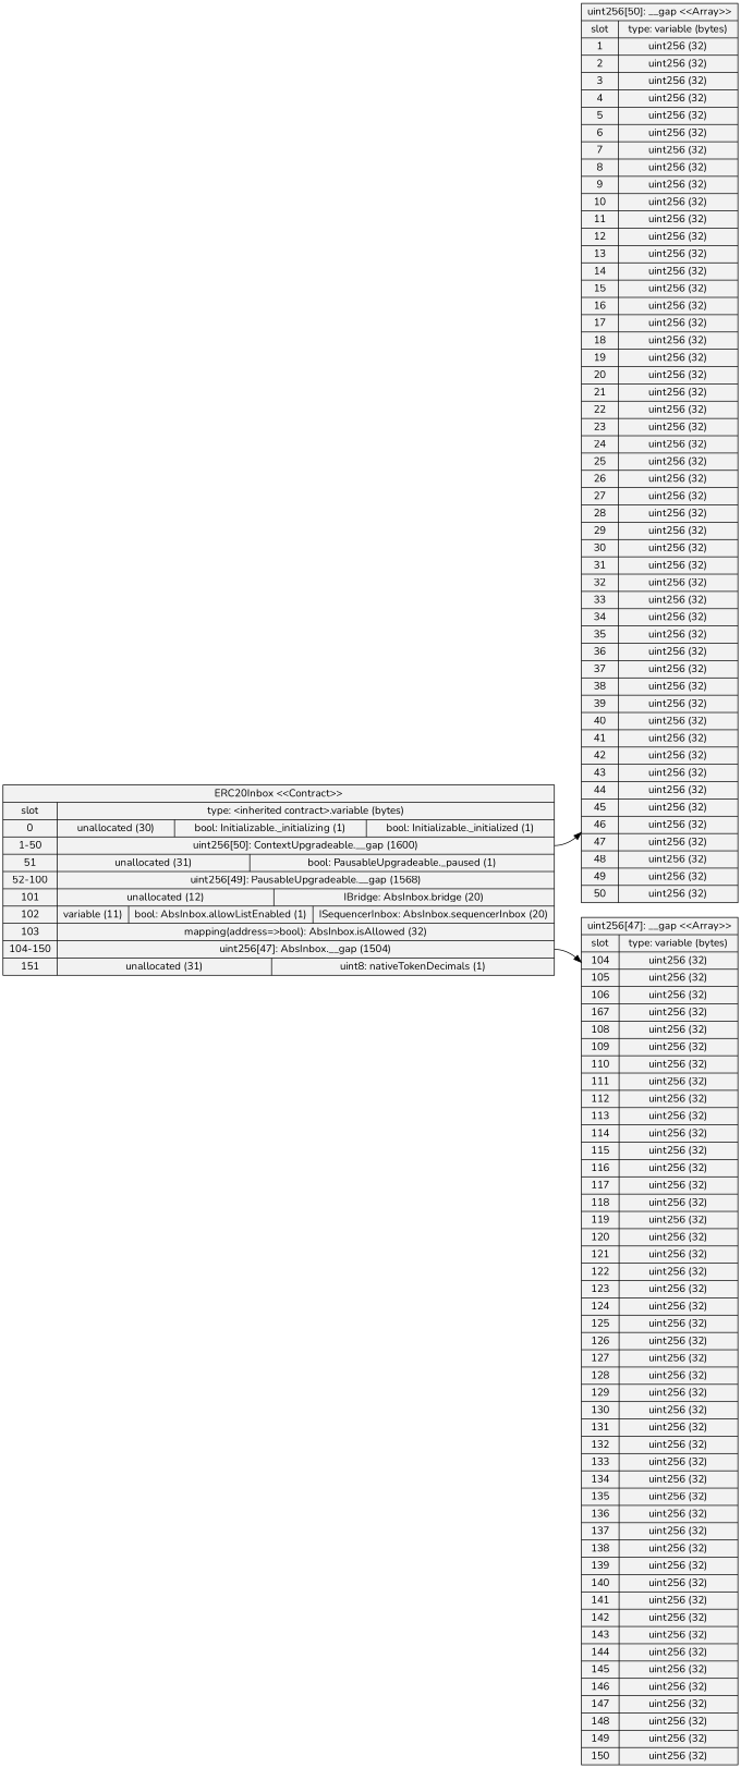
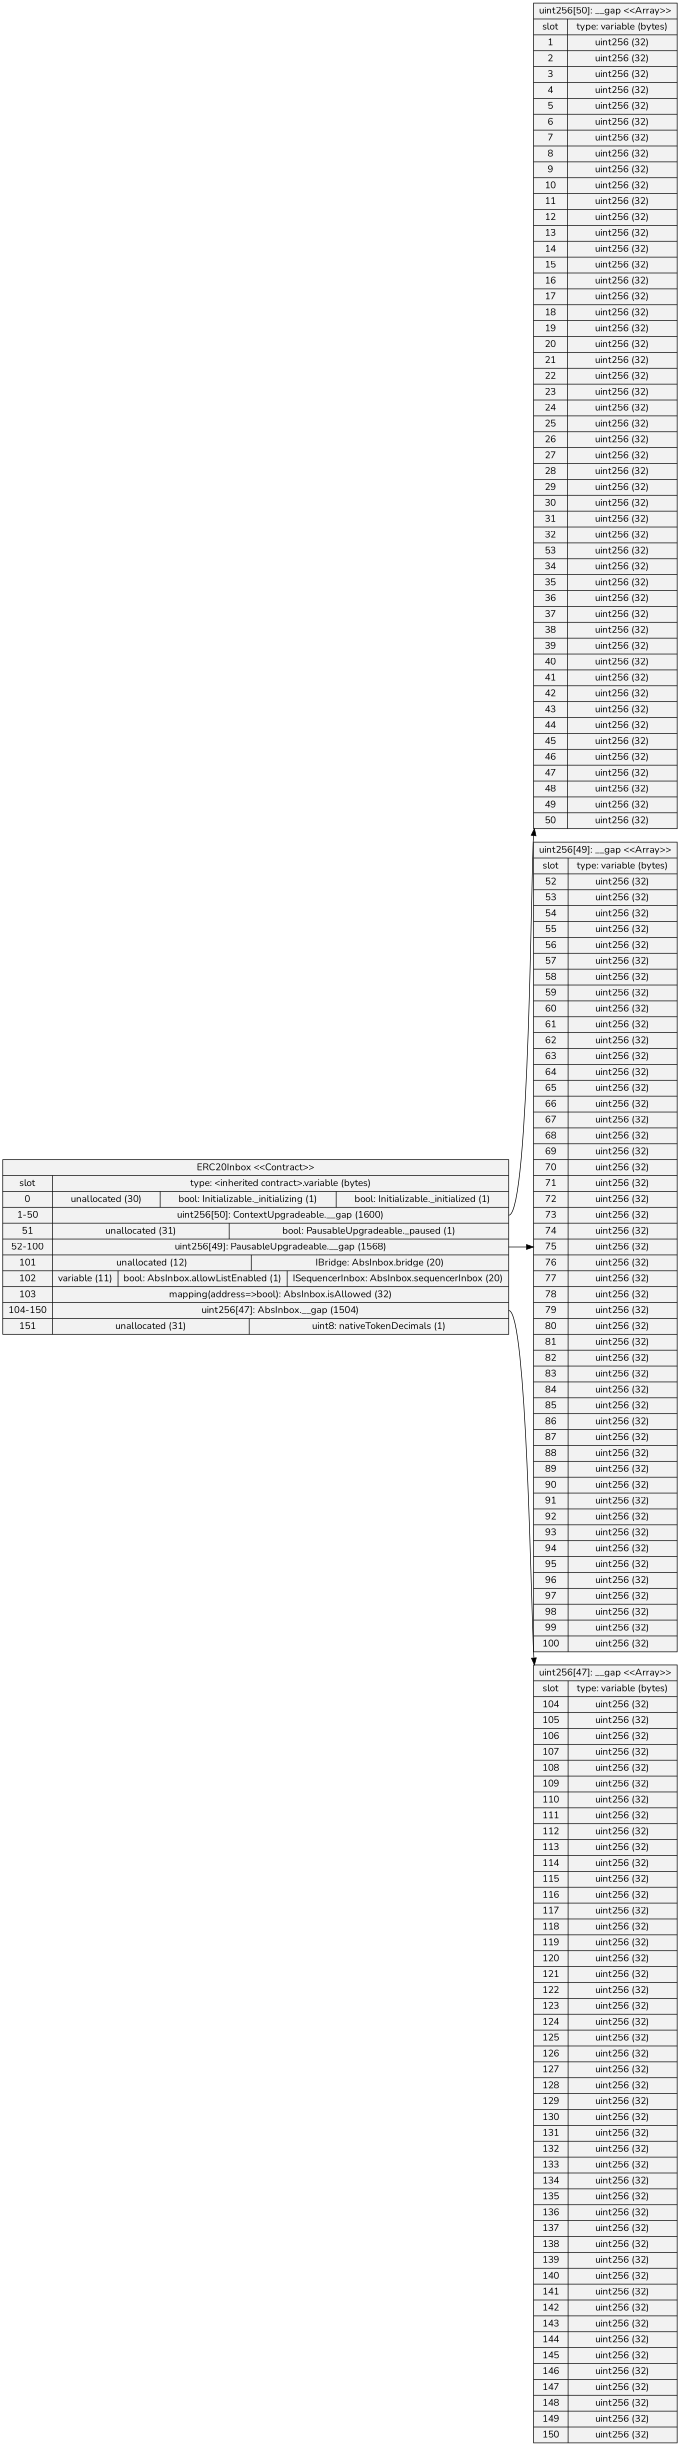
  digraph {
    arrowhead=open
    color=black
    fontname=Nunito
    rankdir=LR
    node [fillcolor=gray95 fontname=Nunito shape=record style=filled]
    edge [fontname=Nunito]
    n1 [label="ERC20Inbox \<\<Contract\>\>\n | {{ slot| 0 | 1-50 | 51 | 52-100 | 101 | 102 | 103 | 104-150 | 151 } | { type: \<inherited contract\>.variable (bytes) | {  unallocated (30)  |  bool: Initializable._initializing (1)  |  bool: Initializable._initialized (1) } | { <53> uint256[50]: ContextUpgradeable.__gap (1600) } | {  unallocated (31)  |  bool: PausableUpgradeable._paused (1) } | { <104> uint256[49]: PausableUpgradeable.__gap (1568) } | {  unallocated (12)  |  IBridge: AbsInbox.bridge (20) } | {  variable (11)  |  bool: AbsInbox.allowListEnabled (1)  |  ISequencerInbox: AbsInbox.sequencerInbox (20) } | {  mapping\(address=\>bool\): AbsInbox.isAllowed (32) } | { <156> uint256[47]: AbsInbox.__gap (1504) } | {  unallocated (31)  |  uint8: nativeTokenDecimals (1) }}}"]
-   n2 [label="uint256[50]: __gap \<\<Array\>\>\n | {{ slot| 1 | 2 | 3 | 4 | 5 | 6 | 7 | 8 | 9 | 10 | 11 | 12 | 13 | 14 | 15 | 16 | 17 | 18 | 19 | 20 | 21 | 22 | 23 | 24 | 25 | 26 | 27 | 28 | 29 | 30 | 31 | 32 | 33 | 34 | 35 | 36 | 37 | 38 | 39 | 40 | 41 | 42 | 43 | 44 | 45 | 46 | 47 | 48 | 49 | 50 } | { type: variable (bytes) | {  uint256 (32) } | {  uint256 (32) } | {  uint256 (32) } | {  uint256 (32) } | {  uint256 (32) } | {  uint256 (32) } | {  uint256 (32) } | {  uint256 (32) } | {  uint256 (32) } | {  uint256 (32) } | {  uint256 (32) } | {  uint256 (32) } | {  uint256 (32) } | {  uint256 (32) } | {  uint256 (32) } | {  uint256 (32) } | {  uint256 (32) } | {  uint256 (32) } | {  uint256 (32) } | {  uint256 (32) } | {  uint256 (32) } | {  uint256 (32) } | {  uint256 (32) } | {  uint256 (32) } | {  uint256 (32) } | {  uint256 (32) } | {  uint256 (32) } | {  uint256 (32) } | {  uint256 (32) } | {  uint256 (32) } | {  uint256 (32) } | {  uint256 (32) } | {  uint256 (32) } | {  uint256 (32) } | {  uint256 (32) } | {  uint256 (32) } | {  uint256 (32) } | {  uint256 (32) } | {  uint256 (32) } | {  uint256 (32) } | {  uint256 (32) } | {  uint256 (32) } | {  uint256 (32) } | {  uint256 (32) } | {  uint256 (32) } | {  uint256 (32) } | {  uint256 (32) } | {  uint256 (32) } | {  uint256 (32) } | {  uint256 (32) }}}"]
-   n4 [label="uint256[47]: __gap \<\<Array\>\>\n | {{ slot| 104 | 105 | 106 | 167 | 108 | 109 | 110 | 111 | 112 | 113 | 114 | 115 | 116 | 117 | 118 | 119 | 120 | 121 | 122 | 123 | 124 | 125 | 126 | 127 | 128 | 129 | 130 | 131 | 132 | 133 | 134 | 135 | 136 | 137 | 138 | 139 | 140 | 141 | 142 | 143 | 144 | 145 | 146 | 147 | 148 | 149 | 150 } | { type: variable (bytes) | {  uint256 (32) } | {  uint256 (32) } | {  uint256 (32) } | {  uint256 (32) } | {  uint256 (32) } | {  uint256 (32) } | {  uint256 (32) } | {  uint256 (32) } | {  uint256 (32) } | {  uint256 (32) } | {  uint256 (32) } | {  uint256 (32) } | {  uint256 (32) } | {  uint256 (32) } | {  uint256 (32) } | {  uint256 (32) } | {  uint256 (32) } | {  uint256 (32) } | {  uint256 (32) } | {  uint256 (32) } | {  uint256 (32) } | {  uint256 (32) } | {  uint256 (32) } | {  uint256 (32) } | {  uint256 (32) } | {  uint256 (32) } | {  uint256 (32) } | {  uint256 (32) } | {  uint256 (32) } | {  uint256 (32) } | {  uint256 (32) } | {  uint256 (32) } | {  uint256 (32) } | {  uint256 (32) } | {  uint256 (32) } | {  uint256 (32) } | {  uint256 (32) } | {  uint256 (32) } | {  uint256 (32) } | {  uint256 (32) } | {  uint256 (32) } | {  uint256 (32) } | {  uint256 (32) } | {  uint256 (32) } | {  uint256 (32) } | {  uint256 (32) } | {  uint256 (32) }}}"]
+   n2 [label="uint256[50]: __gap \<\<Array\>\>\n | {{ slot| 1 | 2 | 3 | 4 | 5 | 6 | 7 | 8 | 9 | 10 | 11 | 12 | 13 | 14 | 15 | 16 | 17 | 18 | 19 | 20 | 21 | 22 | 23 | 24 | 25 | 26 | 27 | 28 | 29 | 30 | 31 | 32 | 53 | 34 | 35 | 36 | 37 | 38 | 39 | 40 | 41 | 42 | 43 | 44 | 45 | 46 | 47 | 48 | 49 | 50 } | { type: variable (bytes) | {  uint256 (32) } | {  uint256 (32) } | {  uint256 (32) } | {  uint256 (32) } | {  uint256 (32) } | {  uint256 (32) } | {  uint256 (32) } | {  uint256 (32) } | {  uint256 (32) } | {  uint256 (32) } | {  uint256 (32) } | {  uint256 (32) } | {  uint256 (32) } | {  uint256 (32) } | {  uint256 (32) } | {  uint256 (32) } | {  uint256 (32) } | {  uint256 (32) } | {  uint256 (32) } | {  uint256 (32) } | {  uint256 (32) } | {  uint256 (32) } | {  uint256 (32) } | {  uint256 (32) } | {  uint256 (32) } | {  uint256 (32) } | {  uint256 (32) } | {  uint256 (32) } | {  uint256 (32) } | {  uint256 (32) } | {  uint256 (32) } | {  uint256 (32) } | {  uint256 (32) } | {  uint256 (32) } | {  uint256 (32) } | {  uint256 (32) } | {  uint256 (32) } | {  uint256 (32) } | {  uint256 (32) } | {  uint256 (32) } | {  uint256 (32) } | {  uint256 (32) } | {  uint256 (32) } | {  uint256 (32) } | {  uint256 (32) } | {  uint256 (32) } | {  uint256 (32) } | {  uint256 (32) } | {  uint256 (32) } | {  uint256 (32) }}}"]
+   n3 [label="uint256[49]: __gap \<\<Array\>\>\n | {{ slot| 52 | 53 | 54 | 55 | 56 | 57 | 58 | 59 | 60 | 61 | 62 | 63 | 64 | 65 | 66 | 67 | 68 | 69 | 70 | 71 | 72 | 73 | 74 | 75 | 76 | 77 | 78 | 79 | 80 | 81 | 82 | 83 | 84 | 85 | 86 | 87 | 88 | 89 | 90 | 91 | 92 | 93 | 94 | 95 | 96 | 97 | 98 | 99 | 100 } | { type: variable (bytes) | {  uint256 (32) } | {  uint256 (32) } | {  uint256 (32) } | {  uint256 (32) } | {  uint256 (32) } | {  uint256 (32) } | {  uint256 (32) } | {  uint256 (32) } | {  uint256 (32) } | {  uint256 (32) } | {  uint256 (32) } | {  uint256 (32) } | {  uint256 (32) } | {  uint256 (32) } | {  uint256 (32) } | {  uint256 (32) } | {  uint256 (32) } | {  uint256 (32) } | {  uint256 (32) } | {  uint256 (32) } | {  uint256 (32) } | {  uint256 (32) } | {  uint256 (32) } | {  uint256 (32) } | {  uint256 (32) } | {  uint256 (32) } | {  uint256 (32) } | {  uint256 (32) } | {  uint256 (32) } | {  uint256 (32) } | {  uint256 (32) } | {  uint256 (32) } | {  uint256 (32) } | {  uint256 (32) } | {  uint256 (32) } | {  uint256 (32) } | {  uint256 (32) } | {  uint256 (32) } | {  uint256 (32) } | {  uint256 (32) } | {  uint256 (32) } | {  uint256 (32) } | {  uint256 (32) } | {  uint256 (32) } | {  uint256 (32) } | {  uint256 (32) } | {  uint256 (32) } | {  uint256 (32) } | {  uint256 (32) }}}"]
+   n4 [label="uint256[47]: __gap \<\<Array\>\>\n | {{ slot| 104 | 105 | 106 | 107 | 108 | 109 | 110 | 111 | 112 | 113 | 114 | 115 | 116 | 117 | 118 | 119 | 120 | 121 | 122 | 123 | 124 | 125 | 126 | 127 | 128 | 129 | 130 | 131 | 132 | 133 | 134 | 135 | 136 | 137 | 138 | 139 | 140 | 141 | 142 | 143 | 144 | 145 | 146 | 147 | 148 | 149 | 150 } | { type: variable (bytes) | {  uint256 (32) } | {  uint256 (32) } | {  uint256 (32) } | {  uint256 (32) } | {  uint256 (32) } | {  uint256 (32) } | {  uint256 (32) } | {  uint256 (32) } | {  uint256 (32) } | {  uint256 (32) } | {  uint256 (32) } | {  uint256 (32) } | {  uint256 (32) } | {  uint256 (32) } | {  uint256 (32) } | {  uint256 (32) } | {  uint256 (32) } | {  uint256 (32) } | {  uint256 (32) } | {  uint256 (32) } | {  uint256 (32) } | {  uint256 (32) } | {  uint256 (32) } | {  uint256 (32) } | {  uint256 (32) } | {  uint256 (32) } | {  uint256 (32) } | {  uint256 (32) } | {  uint256 (32) } | {  uint256 (32) } | {  uint256 (32) } | {  uint256 (32) } | {  uint256 (32) } | {  uint256 (32) } | {  uint256 (32) } | {  uint256 (32) } | {  uint256 (32) } | {  uint256 (32) } | {  uint256 (32) } | {  uint256 (32) } | {  uint256 (32) } | {  uint256 (32) } | {  uint256 (32) } | {  uint256 (32) } | {  uint256 (32) } | {  uint256 (32) } | {  uint256 (32) }}}"]
    n1 -> n2 [tailport=53]
+   n1 -> n3 [tailport=104]
    n1 -> n4 [tailport=156]
  }
